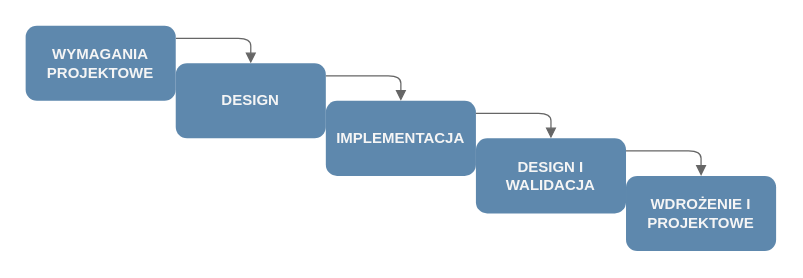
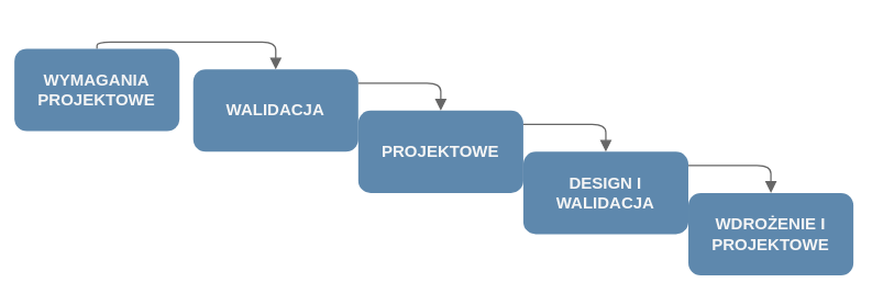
  <mxCell id="0" />
  <mxCell id="1" parent="0" />
  <mxCell id="2" style="edgeStyle=orthogonalEdgeStyle;rounded=1;orthogonalLoop=1;jettySize=auto;html=1;entryX=0.5;entryY=0;entryDx=0;entryDy=0;fontColor=#AEB87B;strokeColor=#666666;endArrow=block;endFill=1;" edge="1" parent="1" source="3"><mxGeometry relative="1" as="geometry"><mxPoint x="200" y="50" as="targetPoint" /><Array as="points"><mxPoint x="200" y="30" /></Array></mxGeometry></mxCell>
- <mxCell id="3" value="&lt;b&gt;WYMAGANIA PROJEKTOWE&lt;/b&gt;" style="rounded=1;whiteSpace=wrap;html=1;strokeColor=none;fillColor=#5E88AD;glass=0;fontColor=#F5F5F5;" vertex="1" parent="1"><mxGeometry x="20" y="20" width="120" height="60" as="geometry" /></mxCell>
- <mxCell id="4" value="&lt;b&gt;DESIGN&lt;/b&gt;" style="rounded=1;whiteSpace=wrap;html=1;strokeColor=none;fillColor=#5E88AD;glass=0;fontColor=#F5F5F5;" vertex="1" parent="1"><mxGeometry x="140" y="50" width="120" height="60" as="geometry" /></mxCell>
- <mxCell id="5" value="&lt;b&gt;IMPLEMENTACJA&lt;/b&gt;" style="rounded=1;whiteSpace=wrap;html=1;strokeColor=none;fillColor=#5E88AD;glass=0;fontColor=#F5F5F5;" vertex="1" parent="1"><mxGeometry x="260" y="80" width="120" height="60" as="geometry" /></mxCell>
+ <mxCell id="3" value="&lt;b&gt;WYMAGANIA PROJEKTOWE&lt;/b&gt;" style="rounded=1;whiteSpace=wrap;html=1;strokeColor=none;fillColor=#5E88AD;glass=0;fontColor=#F5F5F5;" vertex="1" parent="1"><mxGeometry x="10" y="35" width="120" height="60" as="geometry" /></mxCell>
+ <mxCell id="4" value="&lt;b&gt;WALIDACJA&lt;/b&gt;" style="rounded=1;whiteSpace=wrap;html=1;strokeColor=none;fillColor=#5E88AD;glass=0;fontColor=#F5F5F5;" vertex="1" parent="1"><mxGeometry x="140" y="50" width="120" height="60" as="geometry" /></mxCell>
+ <mxCell id="5" value="&lt;b&gt;PROJEKTOWE&lt;/b&gt;" style="rounded=1;whiteSpace=wrap;html=1;strokeColor=none;fillColor=#5E88AD;glass=0;fontColor=#F5F5F5;" vertex="1" parent="1"><mxGeometry x="260" y="80" width="120" height="60" as="geometry" /></mxCell>
  <mxCell id="6" value="&lt;b&gt;DESIGN I WALIDACJA&lt;/b&gt;" style="rounded=1;whiteSpace=wrap;html=1;strokeColor=none;fillColor=#5E88AD;glass=0;fontColor=#F5F5F5;" vertex="1" parent="1"><mxGeometry x="380" y="110" width="120" height="60" as="geometry" /></mxCell>
  <mxCell id="7" value="&lt;b&gt;WDROŻENIE I PROJEKTOWE&lt;/b&gt;" style="rounded=1;whiteSpace=wrap;html=1;strokeColor=none;fillColor=#5E88AD;glass=0;fontColor=#F5F5F5;" vertex="1" parent="1"><mxGeometry x="500" y="140" width="120" height="60" as="geometry" /></mxCell>
  <mxCell id="8" style="edgeStyle=orthogonalEdgeStyle;rounded=1;orthogonalLoop=1;jettySize=auto;html=1;entryX=0.5;entryY=0;entryDx=0;entryDy=0;fontColor=#AEB87B;strokeColor=#666666;endArrow=block;endFill=1;" edge="1" parent="1"><mxGeometry relative="1" as="geometry"><mxPoint x="260" y="60" as="sourcePoint" /><mxPoint x="320" y="80" as="targetPoint" /><Array as="points"><mxPoint x="320" y="60" /></Array></mxGeometry></mxCell>
  <mxCell id="9" style="edgeStyle=orthogonalEdgeStyle;rounded=1;orthogonalLoop=1;jettySize=auto;html=1;entryX=0.5;entryY=0;entryDx=0;entryDy=0;fontColor=#AEB87B;strokeColor=#666666;endArrow=block;endFill=1;" edge="1" parent="1"><mxGeometry relative="1" as="geometry"><mxPoint x="380" y="90" as="sourcePoint" /><mxPoint x="440" y="110" as="targetPoint" /><Array as="points"><mxPoint x="440" y="90" /></Array></mxGeometry></mxCell>
  <mxCell id="10" style="edgeStyle=orthogonalEdgeStyle;rounded=1;orthogonalLoop=1;jettySize=auto;html=1;entryX=0.5;entryY=0;entryDx=0;entryDy=0;fontColor=#AEB87B;strokeColor=#666666;endArrow=block;endFill=1;" edge="1" parent="1"><mxGeometry relative="1" as="geometry"><mxPoint x="500" y="120" as="sourcePoint" /><mxPoint x="560" y="140" as="targetPoint" /><Array as="points"><mxPoint x="560" y="120" /></Array></mxGeometry></mxCell>
